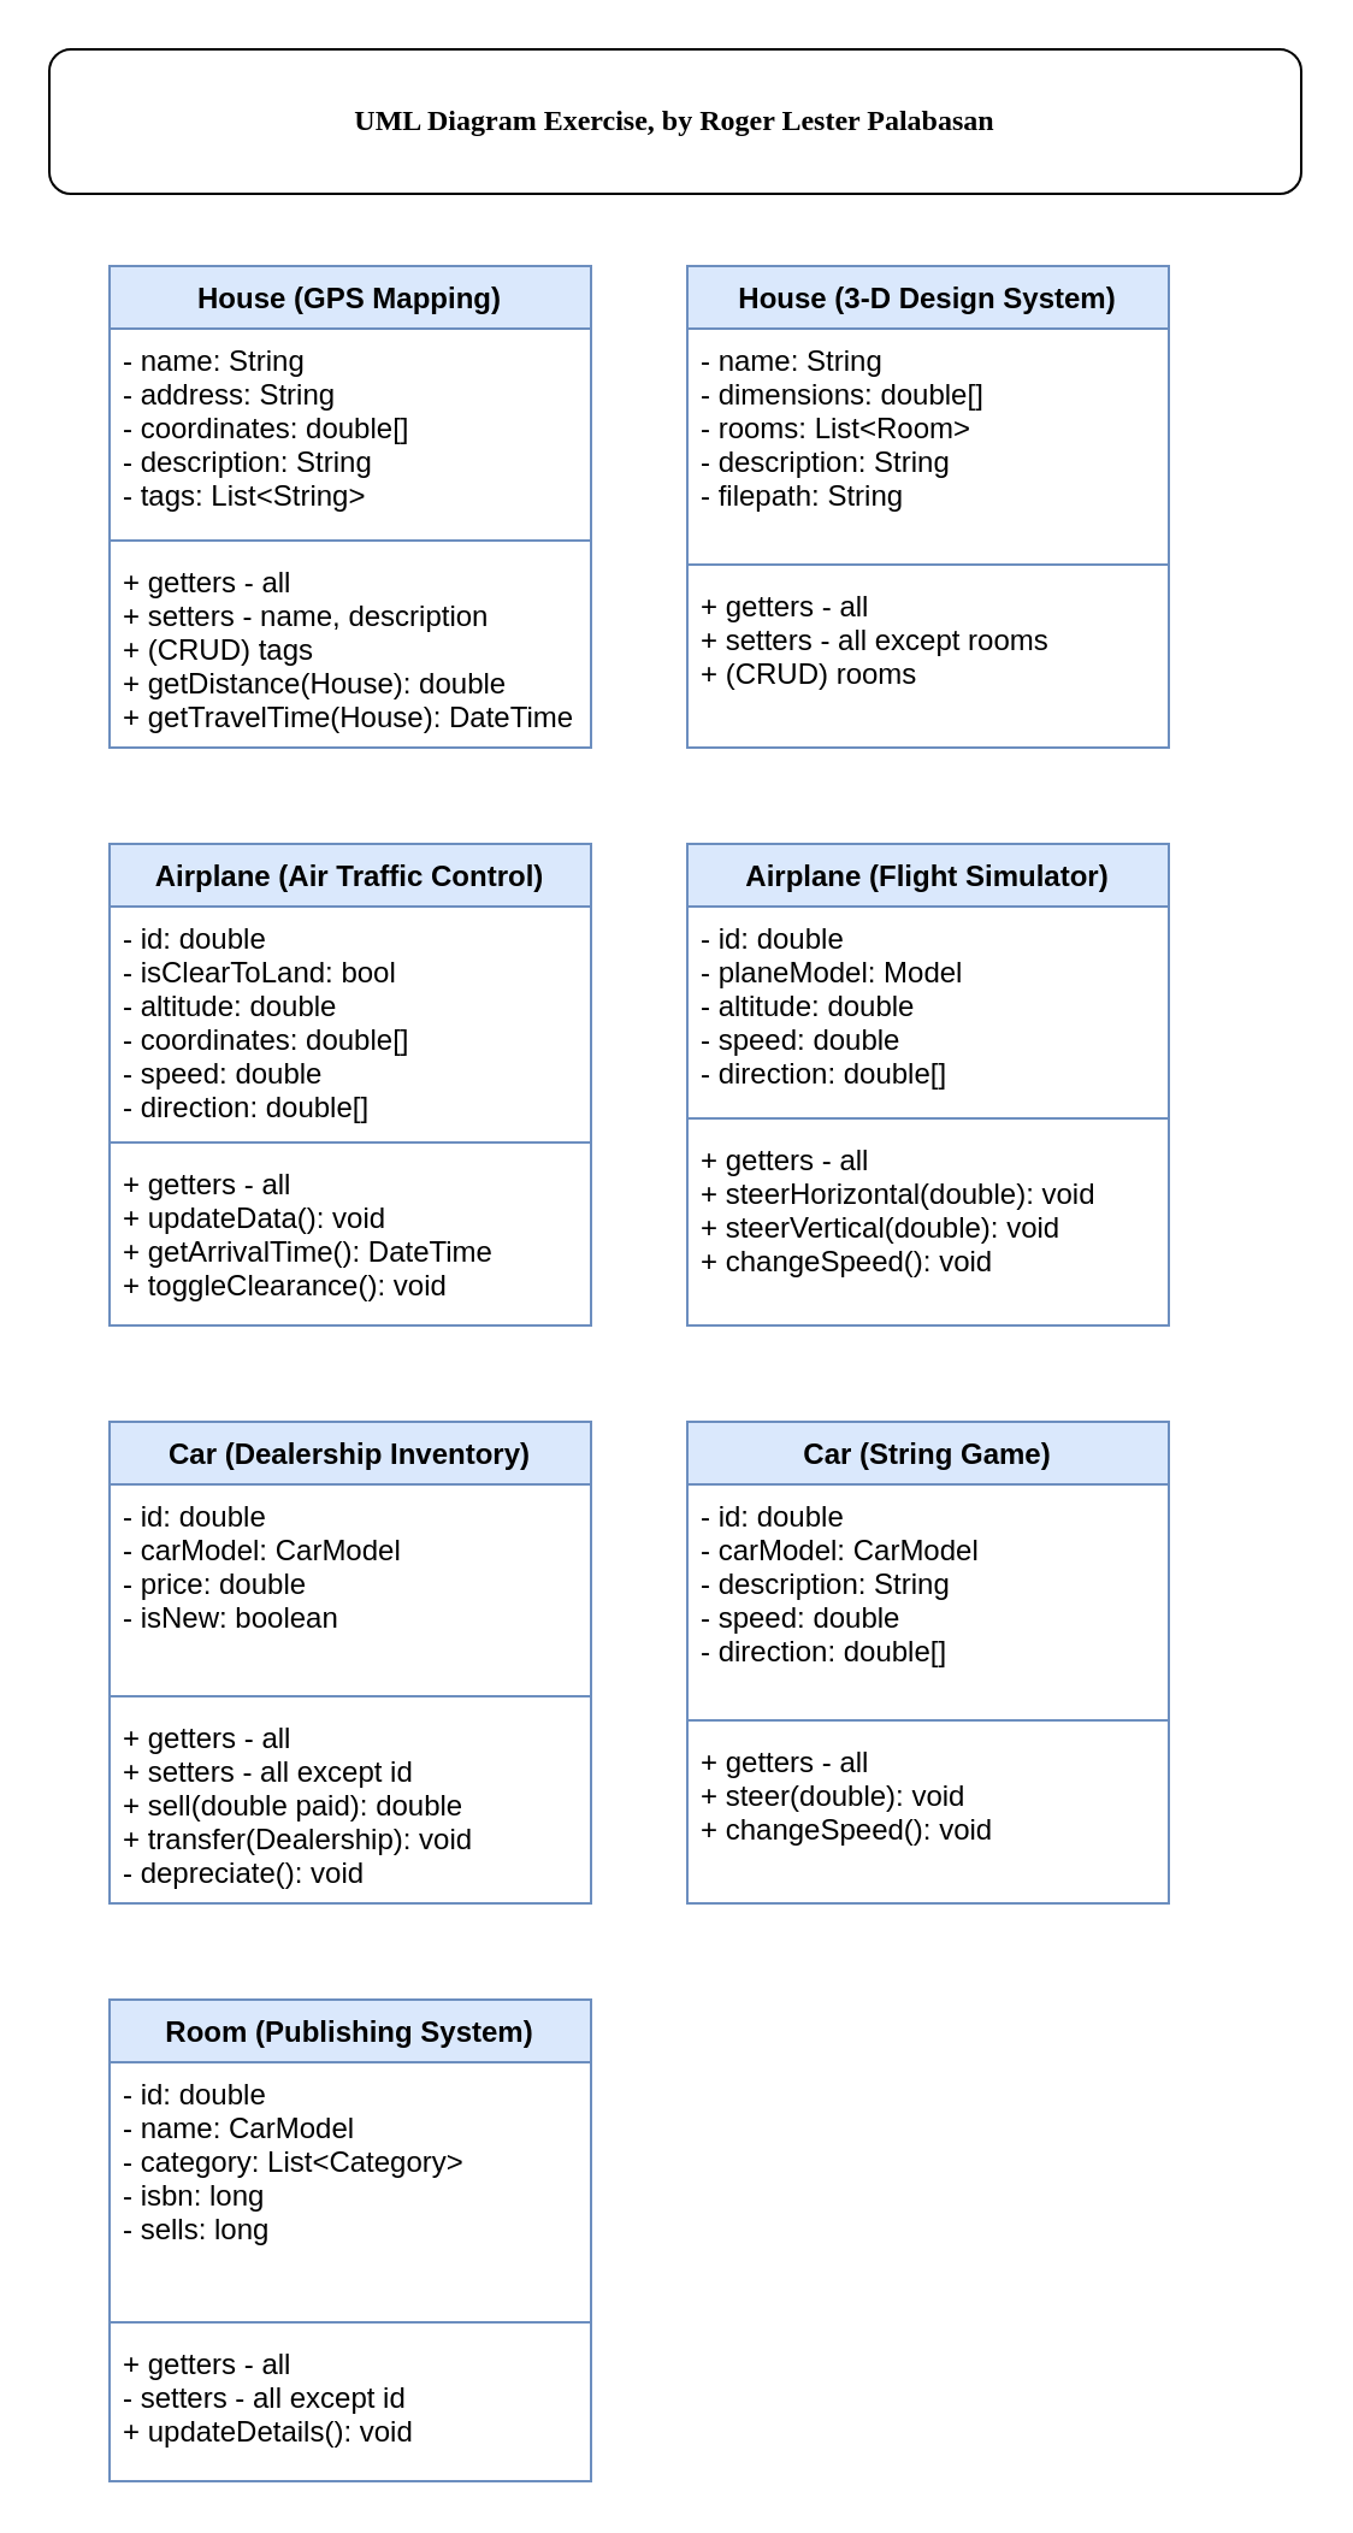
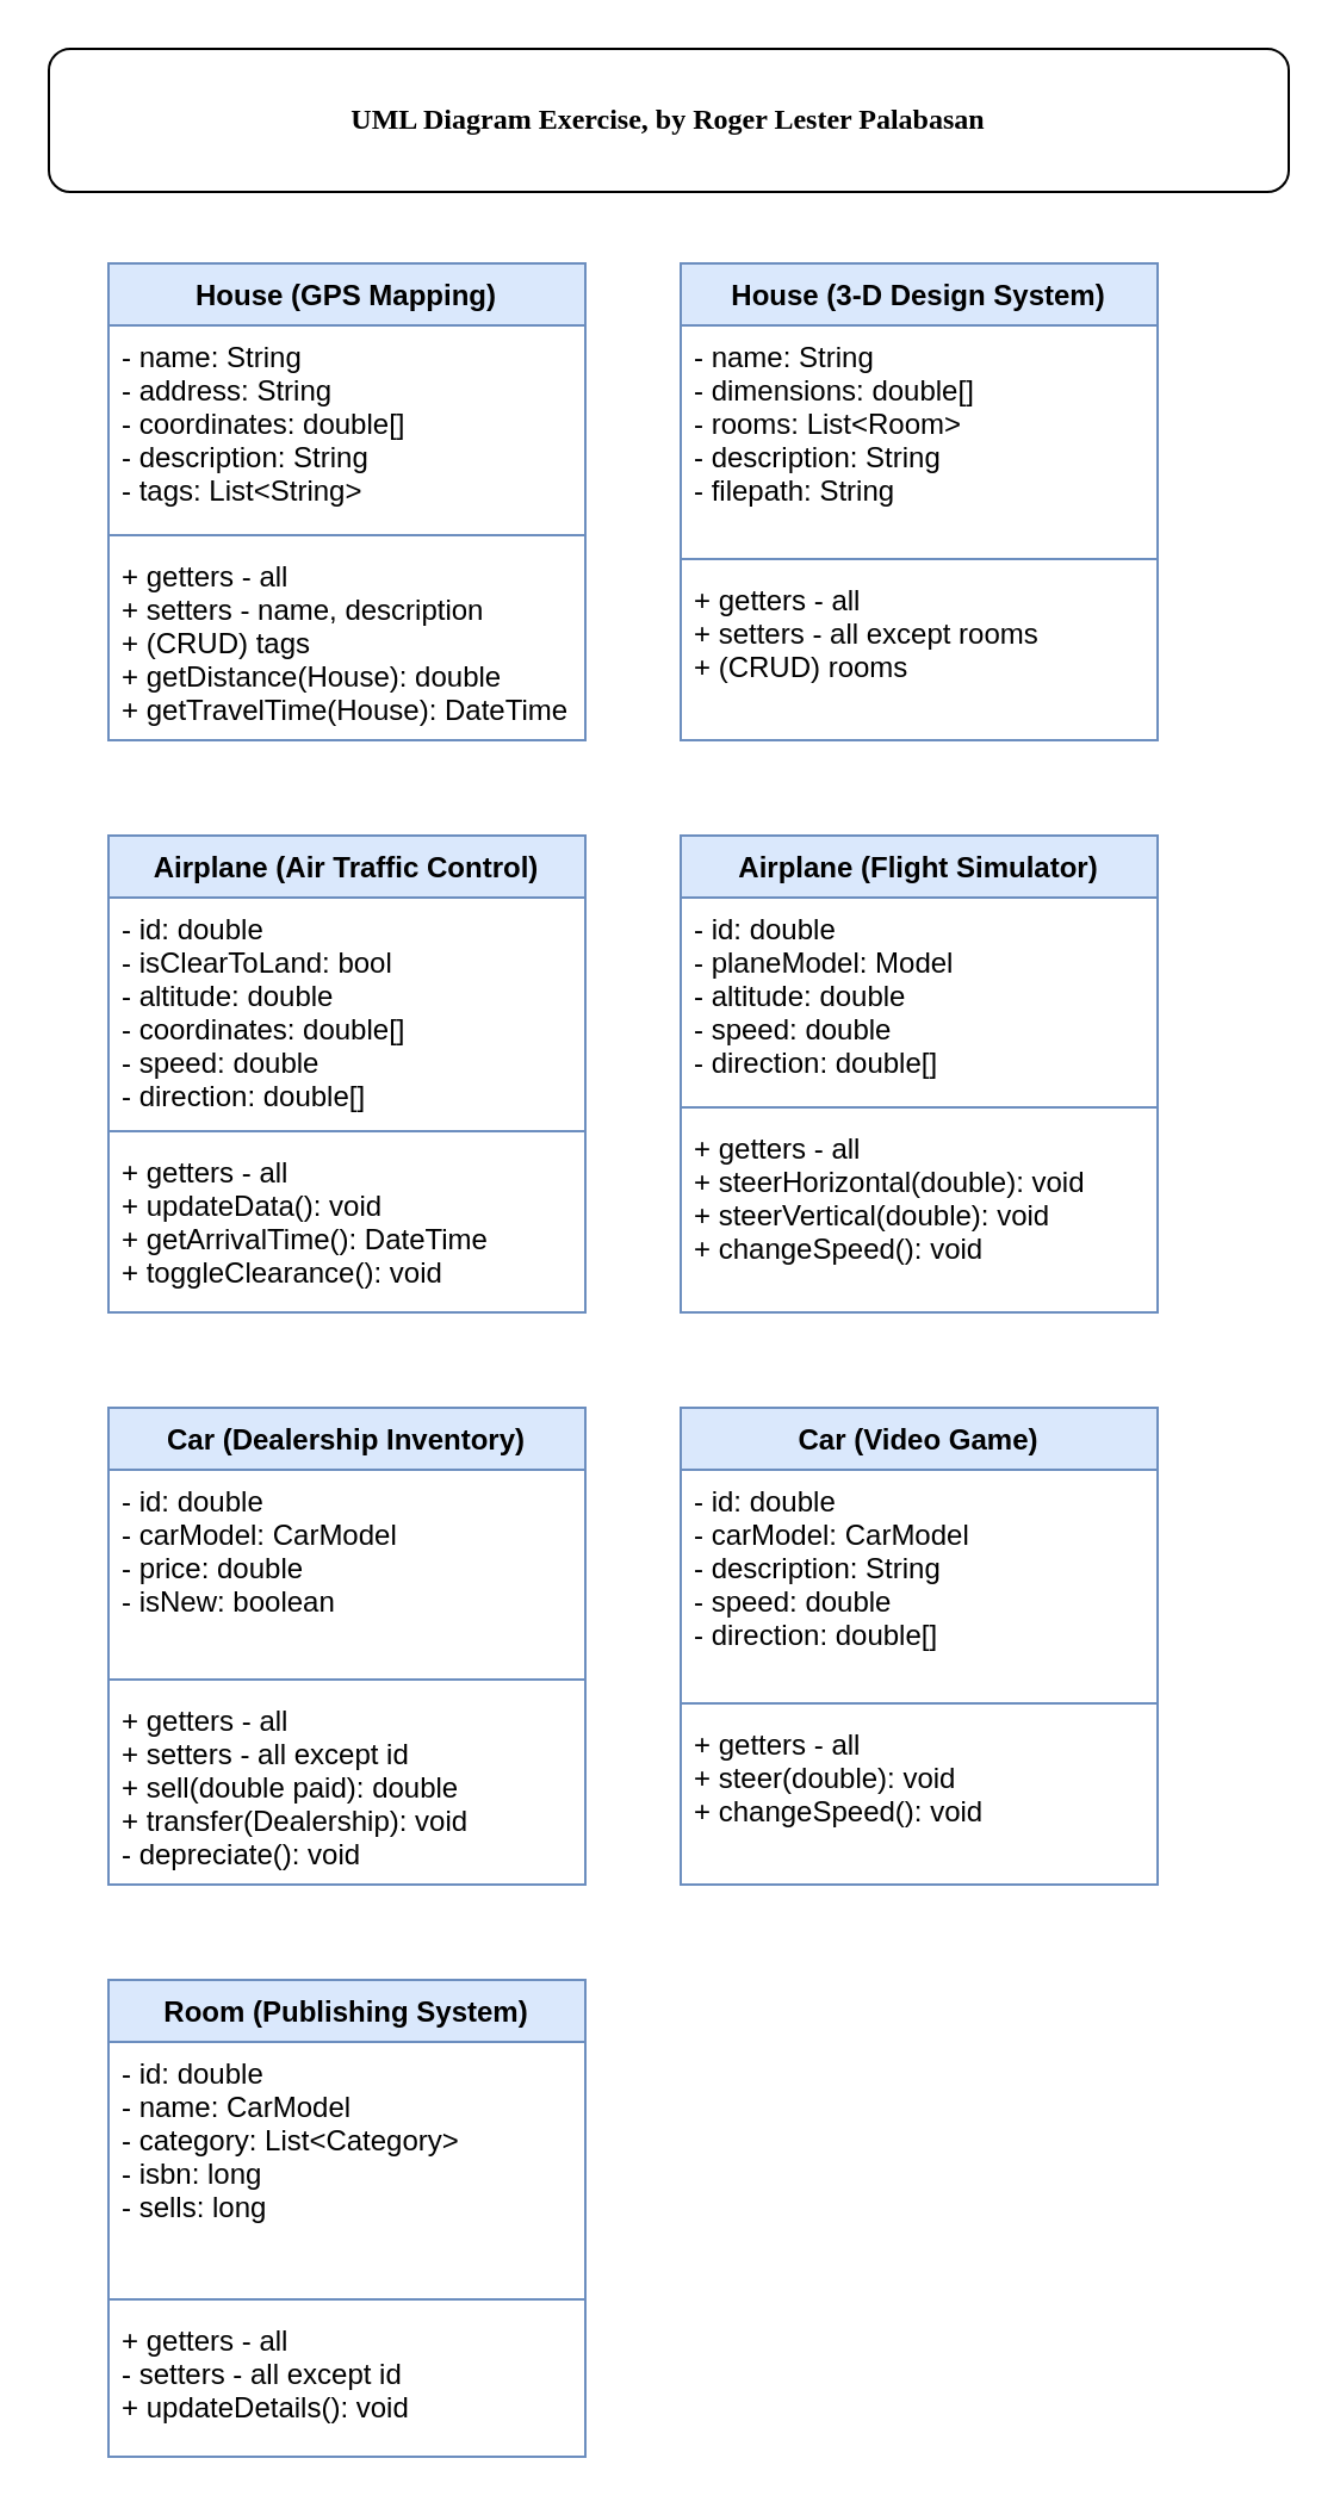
  <mxCell id="0" />
  <mxCell id="1" parent="0" />
  <mxCell id="2" value="&lt;b&gt;&lt;font face=&quot;Lucida Console&quot;&gt;UML Diagram Exercise, by Roger Lester Palabasan&lt;/font&gt;&lt;/b&gt;" style="rounded=1;whiteSpace=wrap;html=1;" vertex="1" parent="1"><mxGeometry x="20" y="20" width="520" height="60" as="geometry" /></mxCell>
  <mxCell id="3" value="House (GPS Mapping)" style="swimlane;fontStyle=1;align=center;verticalAlign=top;childLayout=stackLayout;horizontal=1;startSize=26;horizontalStack=0;resizeParent=1;resizeParentMax=0;resizeLast=0;collapsible=1;marginBottom=0;fillColor=#dae8fc;strokeColor=#6c8ebf;" vertex="1" parent="1"><mxGeometry x="45" y="110" width="200" height="200" as="geometry" /></mxCell>
  <mxCell id="4" value="- name: String&#10;- address: String&#10;- coordinates: double[]&#10;- description: String&#10;- tags: List&lt;String&gt;" style="text;strokeColor=none;fillColor=none;align=left;verticalAlign=top;spacingLeft=4;spacingRight=4;overflow=hidden;rotatable=0;points=[[0,0.5],[1,0.5]];portConstraint=eastwest;" vertex="1" parent="3"><mxGeometry y="26" width="200" height="84" as="geometry" /></mxCell>
  <mxCell id="5" value="" style="line;strokeWidth=1;fillColor=#dae8fc;align=left;verticalAlign=middle;spacingTop=-1;spacingLeft=3;spacingRight=3;rotatable=0;labelPosition=right;points=[];portConstraint=eastwest;strokeColor=#6c8ebf;" vertex="1" parent="3"><mxGeometry y="110" width="200" height="8" as="geometry" /></mxCell>
  <mxCell id="6" value="+ getters - all&#10;+ setters - name, description&#10;+ (CRUD) tags&#10;+ getDistance(House): double&#10;+ getTravelTime(House): DateTime" style="text;strokeColor=none;fillColor=none;align=left;verticalAlign=top;spacingLeft=4;spacingRight=4;overflow=hidden;rotatable=0;points=[[0,0.5],[1,0.5]];portConstraint=eastwest;" vertex="1" parent="3"><mxGeometry y="118" width="200" height="82" as="geometry" /></mxCell>
  <mxCell id="7" value="House (3-D Design System)" style="swimlane;fontStyle=1;align=center;verticalAlign=top;childLayout=stackLayout;horizontal=1;startSize=26;horizontalStack=0;resizeParent=1;resizeParentMax=0;resizeLast=0;collapsible=1;marginBottom=0;fillColor=#dae8fc;strokeColor=#6c8ebf;" vertex="1" parent="1"><mxGeometry x="285" y="110" width="200" height="200" as="geometry" /></mxCell>
  <mxCell id="8" value="- name: String&#10;- dimensions: double[]&#10;- rooms: List&lt;Room&gt;&#10;- description: String&#10;- filepath: String" style="text;strokeColor=none;fillColor=none;align=left;verticalAlign=top;spacingLeft=4;spacingRight=4;overflow=hidden;rotatable=0;points=[[0,0.5],[1,0.5]];portConstraint=eastwest;" vertex="1" parent="7"><mxGeometry y="26" width="200" height="94" as="geometry" /></mxCell>
  <mxCell id="9" value="" style="line;strokeWidth=1;fillColor=#dae8fc;align=left;verticalAlign=middle;spacingTop=-1;spacingLeft=3;spacingRight=3;rotatable=0;labelPosition=right;points=[];portConstraint=eastwest;strokeColor=#6c8ebf;" vertex="1" parent="7"><mxGeometry y="120" width="200" height="8" as="geometry" /></mxCell>
  <mxCell id="10" value="+ getters - all&#10;+ setters - all except rooms&#10;+ (CRUD) rooms" style="text;strokeColor=none;fillColor=none;align=left;verticalAlign=top;spacingLeft=4;spacingRight=4;overflow=hidden;rotatable=0;points=[[0,0.5],[1,0.5]];portConstraint=eastwest;" vertex="1" parent="7"><mxGeometry y="128" width="200" height="72" as="geometry" /></mxCell>
  <mxCell id="11" value="Airplane (Air Traffic Control)" style="swimlane;fontStyle=1;align=center;verticalAlign=top;childLayout=stackLayout;horizontal=1;startSize=26;horizontalStack=0;resizeParent=1;resizeParentMax=0;resizeLast=0;collapsible=1;marginBottom=0;fillColor=#dae8fc;strokeColor=#6c8ebf;" vertex="1" parent="1"><mxGeometry x="45" y="350" width="200" height="200" as="geometry" /></mxCell>
  <mxCell id="12" value="- id: double&#10;- isClearToLand: bool&#10;- altitude: double&#10;- coordinates: double[]&#10;- speed: double&#10;- direction: double[]" style="text;strokeColor=none;fillColor=none;align=left;verticalAlign=top;spacingLeft=4;spacingRight=4;overflow=hidden;rotatable=0;points=[[0,0.5],[1,0.5]];portConstraint=eastwest;" vertex="1" parent="11"><mxGeometry y="26" width="200" height="94" as="geometry" /></mxCell>
  <mxCell id="13" value="" style="line;strokeWidth=1;fillColor=#dae8fc;align=left;verticalAlign=middle;spacingTop=-1;spacingLeft=3;spacingRight=3;rotatable=0;labelPosition=right;points=[];portConstraint=eastwest;strokeColor=#6c8ebf;" vertex="1" parent="11"><mxGeometry y="120" width="200" height="8" as="geometry" /></mxCell>
  <mxCell id="14" value="+ getters - all&#10;+ updateData(): void&#10;+ getArrivalTime(): DateTime&#10;+ toggleClearance(): void" style="text;strokeColor=none;fillColor=none;align=left;verticalAlign=top;spacingLeft=4;spacingRight=4;overflow=hidden;rotatable=0;points=[[0,0.5],[1,0.5]];portConstraint=eastwest;" vertex="1" parent="11"><mxGeometry y="128" width="200" height="72" as="geometry" /></mxCell>
  <mxCell id="15" value="Airplane (Flight Simulator)" style="swimlane;fontStyle=1;align=center;verticalAlign=top;childLayout=stackLayout;horizontal=1;startSize=26;horizontalStack=0;resizeParent=1;resizeParentMax=0;resizeLast=0;collapsible=1;marginBottom=0;fillColor=#dae8fc;strokeColor=#6c8ebf;" vertex="1" parent="1"><mxGeometry x="285" y="350" width="200" height="200" as="geometry" /></mxCell>
  <mxCell id="16" value="- id: double&#10;- planeModel: Model&#10;- altitude: double&#10;- speed: double&#10;- direction: double[]" style="text;strokeColor=none;fillColor=none;align=left;verticalAlign=top;spacingLeft=4;spacingRight=4;overflow=hidden;rotatable=0;points=[[0,0.5],[1,0.5]];portConstraint=eastwest;" vertex="1" parent="15"><mxGeometry y="26" width="200" height="84" as="geometry" /></mxCell>
  <mxCell id="17" value="" style="line;strokeWidth=1;fillColor=#dae8fc;align=left;verticalAlign=middle;spacingTop=-1;spacingLeft=3;spacingRight=3;rotatable=0;labelPosition=right;points=[];portConstraint=eastwest;strokeColor=#6c8ebf;" vertex="1" parent="15"><mxGeometry y="110" width="200" height="8" as="geometry" /></mxCell>
  <mxCell id="18" value="+ getters - all&#10;+ steerHorizontal(double): void&#10;+ steerVertical(double): void&#10;+ changeSpeed(): void" style="text;strokeColor=none;fillColor=none;align=left;verticalAlign=top;spacingLeft=4;spacingRight=4;overflow=hidden;rotatable=0;points=[[0,0.5],[1,0.5]];portConstraint=eastwest;" vertex="1" parent="15"><mxGeometry y="118" width="200" height="82" as="geometry" /></mxCell>
  <mxCell id="19" value="Car (Dealership Inventory)" style="swimlane;fontStyle=1;align=center;verticalAlign=top;childLayout=stackLayout;horizontal=1;startSize=26;horizontalStack=0;resizeParent=1;resizeParentMax=0;resizeLast=0;collapsible=1;marginBottom=0;fillColor=#dae8fc;strokeColor=#6c8ebf;" vertex="1" parent="1"><mxGeometry x="45" y="590" width="200" height="200" as="geometry" /></mxCell>
  <mxCell id="20" value="- id: double&#10;- carModel: CarModel&#10;- price: double&#10;- isNew: boolean" style="text;strokeColor=none;fillColor=none;align=left;verticalAlign=top;spacingLeft=4;spacingRight=4;overflow=hidden;rotatable=0;points=[[0,0.5],[1,0.5]];portConstraint=eastwest;" vertex="1" parent="19"><mxGeometry y="26" width="200" height="84" as="geometry" /></mxCell>
  <mxCell id="21" value="" style="line;strokeWidth=1;fillColor=#dae8fc;align=left;verticalAlign=middle;spacingTop=-1;spacingLeft=3;spacingRight=3;rotatable=0;labelPosition=right;points=[];portConstraint=eastwest;strokeColor=#6c8ebf;" vertex="1" parent="19"><mxGeometry y="110" width="200" height="8" as="geometry" /></mxCell>
  <mxCell id="22" value="+ getters - all&#10;+ setters - all except id&#10;+ sell(double paid): double&#10;+ transfer(Dealership): void&#10;- depreciate(): void" style="text;strokeColor=none;fillColor=none;align=left;verticalAlign=top;spacingLeft=4;spacingRight=4;overflow=hidden;rotatable=0;points=[[0,0.5],[1,0.5]];portConstraint=eastwest;" vertex="1" parent="19"><mxGeometry y="118" width="200" height="82" as="geometry" /></mxCell>
- <mxCell id="23" value="Car (String Game)" style="swimlane;fontStyle=1;align=center;verticalAlign=top;childLayout=stackLayout;horizontal=1;startSize=26;horizontalStack=0;resizeParent=1;resizeParentMax=0;resizeLast=0;collapsible=1;marginBottom=0;fillColor=#dae8fc;strokeColor=#6c8ebf;" vertex="1" parent="1"><mxGeometry x="285" y="590" width="200" height="200" as="geometry" /></mxCell>
+ <mxCell id="23" value="Car (Video Game)" style="swimlane;fontStyle=1;align=center;verticalAlign=top;childLayout=stackLayout;horizontal=1;startSize=26;horizontalStack=0;resizeParent=1;resizeParentMax=0;resizeLast=0;collapsible=1;marginBottom=0;fillColor=#dae8fc;strokeColor=#6c8ebf;" vertex="1" parent="1"><mxGeometry x="285" y="590" width="200" height="200" as="geometry" /></mxCell>
  <mxCell id="24" value="- id: double&#10;- carModel: CarModel&#10;- description: String&#10;- speed: double&#10;- direction: double[]" style="text;strokeColor=none;fillColor=none;align=left;verticalAlign=top;spacingLeft=4;spacingRight=4;overflow=hidden;rotatable=0;points=[[0,0.5],[1,0.5]];portConstraint=eastwest;" vertex="1" parent="23"><mxGeometry y="26" width="200" height="94" as="geometry" /></mxCell>
  <mxCell id="25" value="" style="line;strokeWidth=1;fillColor=#dae8fc;align=left;verticalAlign=middle;spacingTop=-1;spacingLeft=3;spacingRight=3;rotatable=0;labelPosition=right;points=[];portConstraint=eastwest;strokeColor=#6c8ebf;" vertex="1" parent="23"><mxGeometry y="120" width="200" height="8" as="geometry" /></mxCell>
  <mxCell id="26" value="+ getters - all&#10;+ steer(double): void&#10;+ changeSpeed(): void" style="text;strokeColor=none;fillColor=none;align=left;verticalAlign=top;spacingLeft=4;spacingRight=4;overflow=hidden;rotatable=0;points=[[0,0.5],[1,0.5]];portConstraint=eastwest;" vertex="1" parent="23"><mxGeometry y="128" width="200" height="72" as="geometry" /></mxCell>
  <mxCell id="27" value="Room (Publishing System)" style="swimlane;fontStyle=1;align=center;verticalAlign=top;childLayout=stackLayout;horizontal=1;startSize=26;horizontalStack=0;resizeParent=1;resizeParentMax=0;resizeLast=0;collapsible=1;marginBottom=0;fillColor=#dae8fc;strokeColor=#6c8ebf;" vertex="1" parent="1"><mxGeometry x="45" y="830" width="200" height="200" as="geometry" /></mxCell>
  <mxCell id="28" value="- id: double&#10;- name: CarModel&#10;- category: List&lt;Category&gt;&#10;- isbn: long&#10;- sells: long" style="text;strokeColor=none;fillColor=none;align=left;verticalAlign=top;spacingLeft=4;spacingRight=4;overflow=hidden;rotatable=0;points=[[0,0.5],[1,0.5]];portConstraint=eastwest;" vertex="1" parent="27"><mxGeometry y="26" width="200" height="104" as="geometry" /></mxCell>
  <mxCell id="29" value="" style="line;strokeWidth=1;fillColor=#dae8fc;align=left;verticalAlign=middle;spacingTop=-1;spacingLeft=3;spacingRight=3;rotatable=0;labelPosition=right;points=[];portConstraint=eastwest;strokeColor=#6c8ebf;" vertex="1" parent="27"><mxGeometry y="130" width="200" height="8" as="geometry" /></mxCell>
  <mxCell id="30" value="+ getters - all&#10;- setters - all except id&#10;+ updateDetails(): void" style="text;strokeColor=none;fillColor=none;align=left;verticalAlign=top;spacingLeft=4;spacingRight=4;overflow=hidden;rotatable=0;points=[[0,0.5],[1,0.5]];portConstraint=eastwest;" vertex="1" parent="27"><mxGeometry y="138" width="200" height="62" as="geometry" /></mxCell>
